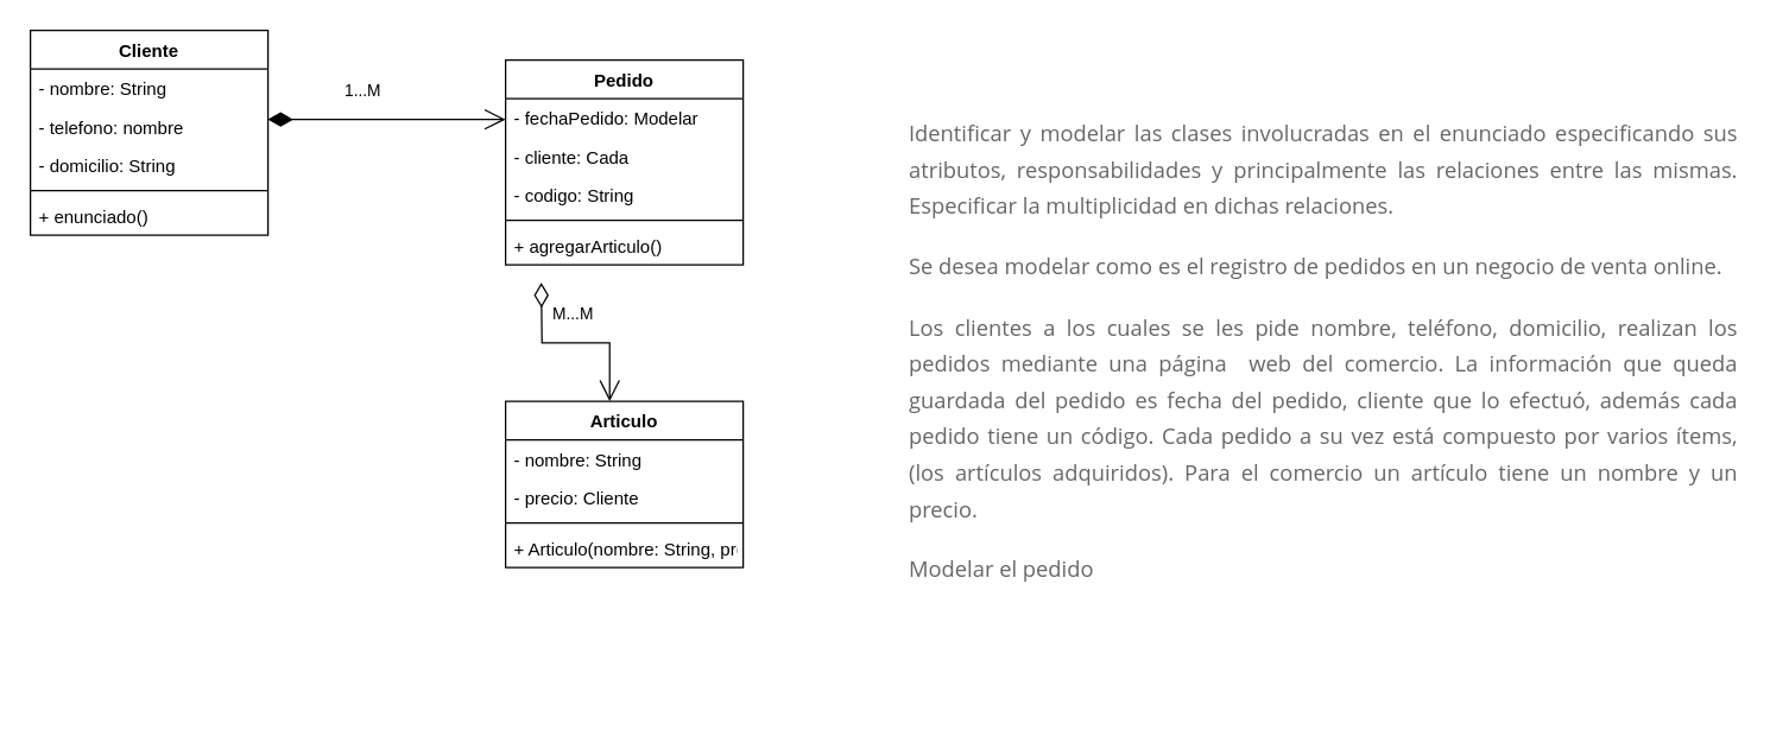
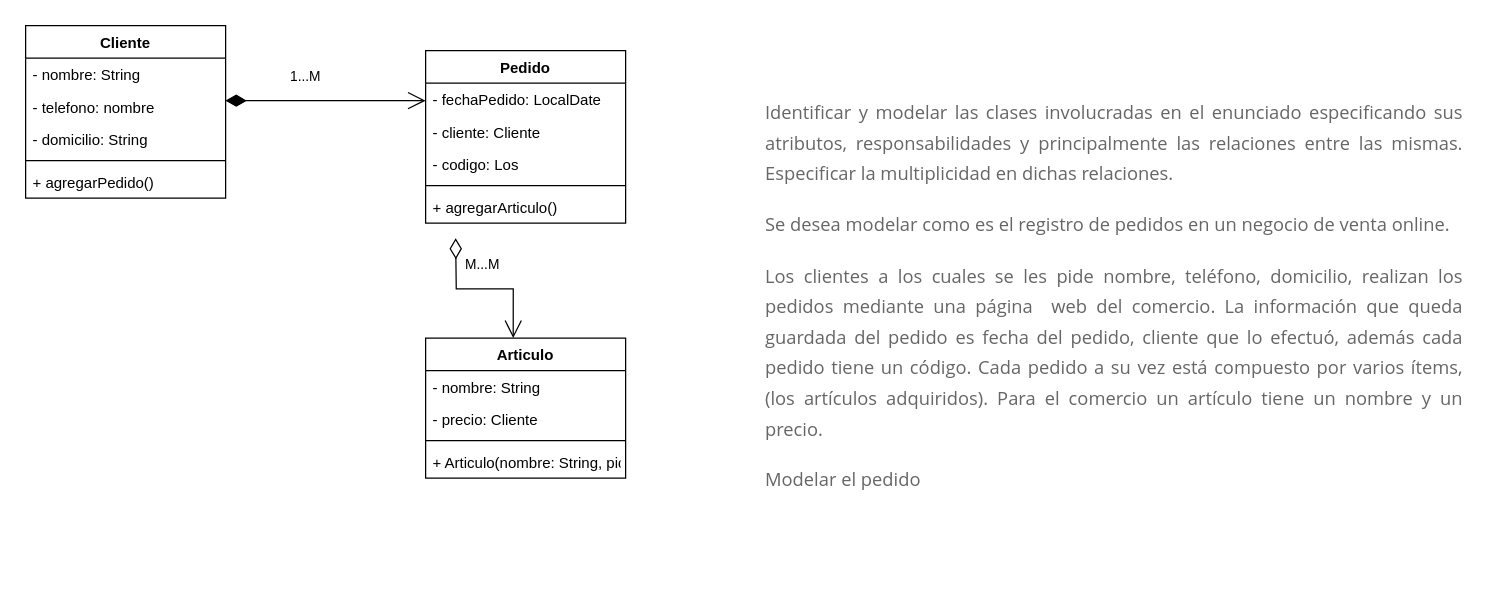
  <mxCell id="0" />
  <mxCell id="1" parent="0" />
  <mxCell id="2" value="Cliente" style="swimlane;fontStyle=1;align=center;verticalAlign=top;childLayout=stackLayout;horizontal=1;startSize=26;horizontalStack=0;resizeParent=1;resizeParentMax=0;resizeLast=0;collapsible=1;marginBottom=0;" vertex="1" parent="1"><mxGeometry x="20" y="20" width="160" height="138" as="geometry" /></mxCell>
  <mxCell id="3" value="- nombre: String" style="text;strokeColor=none;fillColor=none;align=left;verticalAlign=top;spacingLeft=4;spacingRight=4;overflow=hidden;rotatable=0;points=[[0,0.5],[1,0.5]];portConstraint=eastwest;" vertex="1" parent="2"><mxGeometry y="26" width="160" height="26" as="geometry" /></mxCell>
  <mxCell id="4" value="- telefono: nombre" style="text;strokeColor=none;fillColor=none;align=left;verticalAlign=top;spacingLeft=4;spacingRight=4;overflow=hidden;rotatable=0;points=[[0,0.5],[1,0.5]];portConstraint=eastwest;" vertex="1" parent="2"><mxGeometry y="52" width="160" height="26" as="geometry" /></mxCell>
  <mxCell id="5" value="- domicilio: String" style="text;strokeColor=none;fillColor=none;align=left;verticalAlign=top;spacingLeft=4;spacingRight=4;overflow=hidden;rotatable=0;points=[[0,0.5],[1,0.5]];portConstraint=eastwest;" vertex="1" parent="2"><mxGeometry y="78" width="160" height="26" as="geometry" /></mxCell>
  <mxCell id="6" value="" style="line;strokeWidth=1;fillColor=none;align=left;verticalAlign=middle;spacingTop=-1;spacingLeft=3;spacingRight=3;rotatable=0;labelPosition=right;points=[];portConstraint=eastwest;strokeColor=inherit;" vertex="1" parent="2"><mxGeometry y="104" width="160" height="8" as="geometry" /></mxCell>
- <mxCell id="7" value="+ enunciado()" style="text;strokeColor=none;fillColor=none;align=left;verticalAlign=top;spacingLeft=4;spacingRight=4;overflow=hidden;rotatable=0;points=[[0,0.5],[1,0.5]];portConstraint=eastwest;" vertex="1" parent="2"><mxGeometry y="112" width="160" height="26" as="geometry" /></mxCell>
+ <mxCell id="7" value="+ agregarPedido()" style="text;strokeColor=none;fillColor=none;align=left;verticalAlign=top;spacingLeft=4;spacingRight=4;overflow=hidden;rotatable=0;points=[[0,0.5],[1,0.5]];portConstraint=eastwest;" vertex="1" parent="2"><mxGeometry y="112" width="160" height="26" as="geometry" /></mxCell>
  <mxCell id="8" value="Pedido" style="swimlane;fontStyle=1;align=center;verticalAlign=top;childLayout=stackLayout;horizontal=1;startSize=26;horizontalStack=0;resizeParent=1;resizeParentMax=0;resizeLast=0;collapsible=1;marginBottom=0;" vertex="1" parent="1"><mxGeometry x="340" y="40" width="160" height="138" as="geometry" /></mxCell>
- <mxCell id="9" value="- fechaPedido: Modelar" style="text;strokeColor=none;fillColor=none;align=left;verticalAlign=top;spacingLeft=4;spacingRight=4;overflow=hidden;rotatable=0;points=[[0,0.5],[1,0.5]];portConstraint=eastwest;" vertex="1" parent="8"><mxGeometry y="26" width="160" height="26" as="geometry" /></mxCell>
- <mxCell id="10" value="- cliente: Cada" style="text;strokeColor=none;fillColor=none;align=left;verticalAlign=top;spacingLeft=4;spacingRight=4;overflow=hidden;rotatable=0;points=[[0,0.5],[1,0.5]];portConstraint=eastwest;" vertex="1" parent="8"><mxGeometry y="52" width="160" height="26" as="geometry" /></mxCell>
- <mxCell id="11" value="- codigo: String" style="text;strokeColor=none;fillColor=none;align=left;verticalAlign=top;spacingLeft=4;spacingRight=4;overflow=hidden;rotatable=0;points=[[0,0.5],[1,0.5]];portConstraint=eastwest;" vertex="1" parent="8"><mxGeometry y="78" width="160" height="26" as="geometry" /></mxCell>
+ <mxCell id="9" value="- fechaPedido: LocalDate" style="text;strokeColor=none;fillColor=none;align=left;verticalAlign=top;spacingLeft=4;spacingRight=4;overflow=hidden;rotatable=0;points=[[0,0.5],[1,0.5]];portConstraint=eastwest;" vertex="1" parent="8"><mxGeometry y="26" width="160" height="26" as="geometry" /></mxCell>
+ <mxCell id="10" value="- cliente: Cliente" style="text;strokeColor=none;fillColor=none;align=left;verticalAlign=top;spacingLeft=4;spacingRight=4;overflow=hidden;rotatable=0;points=[[0,0.5],[1,0.5]];portConstraint=eastwest;" vertex="1" parent="8"><mxGeometry y="52" width="160" height="26" as="geometry" /></mxCell>
+ <mxCell id="11" value="- codigo: Los" style="text;strokeColor=none;fillColor=none;align=left;verticalAlign=top;spacingLeft=4;spacingRight=4;overflow=hidden;rotatable=0;points=[[0,0.5],[1,0.5]];portConstraint=eastwest;" vertex="1" parent="8"><mxGeometry y="78" width="160" height="26" as="geometry" /></mxCell>
  <mxCell id="12" value="" style="line;strokeWidth=1;fillColor=none;align=left;verticalAlign=middle;spacingTop=-1;spacingLeft=3;spacingRight=3;rotatable=0;labelPosition=right;points=[];portConstraint=eastwest;strokeColor=inherit;" vertex="1" parent="8"><mxGeometry y="104" width="160" height="8" as="geometry" /></mxCell>
  <mxCell id="13" value="+ agregarArticulo()" style="text;strokeColor=none;fillColor=none;align=left;verticalAlign=top;spacingLeft=4;spacingRight=4;overflow=hidden;rotatable=0;points=[[0,0.5],[1,0.5]];portConstraint=eastwest;" vertex="1" parent="8"><mxGeometry y="112" width="160" height="26" as="geometry" /></mxCell>
  <mxCell id="14" value="&lt;b id=&quot;docs-internal-guid-7e43bdb9-7fff-ba00-8544-23968237e3ab&quot; style=&quot;font-weight:normal;&quot;&gt;&lt;p style=&quot;line-height:1.68;text-align: justify;margin-top:0pt;margin-bottom:12pt;&quot; dir=&quot;ltr&quot;&gt;&lt;span style=&quot;font-size: 11pt; font-family: &amp;quot;Open Sans&amp;quot;, sans-serif; color: rgb(102, 102, 102); background-color: transparent; font-weight: 400; font-style: normal; font-variant: normal; text-decoration: none; vertical-align: baseline;&quot;&gt;Identificar y modelar las clases involucradas en el enunciado especificando sus atributos, responsabilidades y principalmente las relaciones entre las mismas. Especificar la multiplicidad en dichas relaciones.&amp;nbsp;&lt;/span&gt;&lt;/p&gt;&lt;p style=&quot;line-height:1.68;text-align: justify;margin-top:12pt;margin-bottom:12pt;&quot; dir=&quot;ltr&quot;&gt;&lt;span style=&quot;font-size: 11pt; font-family: &amp;quot;Open Sans&amp;quot;, sans-serif; color: rgb(102, 102, 102); background-color: transparent; font-weight: 400; font-style: normal; font-variant: normal; text-decoration: none; vertical-align: baseline;&quot;&gt;Se desea modelar como es el registro de pedidos en un negocio de venta online.&lt;/span&gt;&lt;/p&gt;&lt;p style=&quot;line-height:1.68;text-align: justify;margin-top:12pt;margin-bottom:12pt;&quot; dir=&quot;ltr&quot;&gt;&lt;span style=&quot;font-size: 11pt; font-family: &amp;quot;Open Sans&amp;quot;, sans-serif; color: rgb(102, 102, 102); background-color: transparent; font-weight: 400; font-style: normal; font-variant: normal; text-decoration: none; vertical-align: baseline;&quot;&gt;Los clientes a los cuales se les pide nombre, teléfono, domicilio, realizan los pedidos mediante una página&amp;nbsp; web del comercio. La información que queda guardada del pedido es fecha del pedido, cliente que lo efectuó, además cada pedido tiene un código. Cada pedido a su vez está compuesto por varios ítems, (los artículos adquiridos). Para el comercio un artículo tiene un nombre y un precio.&lt;/span&gt;&lt;/p&gt;&lt;p style=&quot;line-height:1.68;text-align: justify;margin-top:12pt;margin-bottom:12pt;&quot; dir=&quot;ltr&quot;&gt;&lt;span style=&quot;font-size: 11pt; font-family: &amp;quot;Open Sans&amp;quot;, sans-serif; color: rgb(102, 102, 102); background-color: transparent; font-weight: 400; font-style: normal; font-variant: normal; text-decoration: none; vertical-align: baseline;&quot;&gt;Modelar el pedido&amp;nbsp;&amp;nbsp;&lt;/span&gt;&lt;/p&gt;&lt;/b&gt;&lt;br class=&quot;Apple-interchange-newline&quot;&gt;" style="text;whiteSpace=wrap;html=1;" vertex="1" parent="1"><mxGeometry x="610" y="70" width="560" height="400" as="geometry" /></mxCell>
  <mxCell id="15" value="Articulo" style="swimlane;fontStyle=1;align=center;verticalAlign=top;childLayout=stackLayout;horizontal=1;startSize=26;horizontalStack=0;resizeParent=1;resizeParentMax=0;resizeLast=0;collapsible=1;marginBottom=0;" vertex="1" parent="1"><mxGeometry x="340" y="270" width="160" height="112" as="geometry" /></mxCell>
  <mxCell id="16" value="- nombre: String&#10;" style="text;strokeColor=none;fillColor=none;align=left;verticalAlign=top;spacingLeft=4;spacingRight=4;overflow=hidden;rotatable=0;points=[[0,0.5],[1,0.5]];portConstraint=eastwest;" vertex="1" parent="15"><mxGeometry y="26" width="160" height="26" as="geometry" /></mxCell>
  <mxCell id="17" value="- precio: Cliente" style="text;strokeColor=none;fillColor=none;align=left;verticalAlign=top;spacingLeft=4;spacingRight=4;overflow=hidden;rotatable=0;points=[[0,0.5],[1,0.5]];portConstraint=eastwest;" vertex="1" parent="15"><mxGeometry y="52" width="160" height="26" as="geometry" /></mxCell>
  <mxCell id="18" value="" style="line;strokeWidth=1;fillColor=none;align=left;verticalAlign=middle;spacingTop=-1;spacingLeft=3;spacingRight=3;rotatable=0;labelPosition=right;points=[];portConstraint=eastwest;strokeColor=inherit;" vertex="1" parent="15"><mxGeometry y="78" width="160" height="8" as="geometry" /></mxCell>
- <mxCell id="19" value="+ Articulo(nombre: String, precio: String)" style="text;strokeColor=none;fillColor=none;align=left;verticalAlign=top;spacingLeft=4;spacingRight=4;overflow=hidden;rotatable=0;points=[[0,0.5],[1,0.5]];portConstraint=eastwest;" vertex="1" parent="15"><mxGeometry y="86" width="160" height="26" as="geometry" /></mxCell>
+ <mxCell id="19" value="+ Articulo(nombre: String, pide: String)" style="text;strokeColor=none;fillColor=none;align=left;verticalAlign=top;spacingLeft=4;spacingRight=4;overflow=hidden;rotatable=0;points=[[0,0.5],[1,0.5]];portConstraint=eastwest;" vertex="1" parent="15"><mxGeometry y="86" width="160" height="26" as="geometry" /></mxCell>
  <mxCell id="20" value="1...M" style="endArrow=open;html=1;endSize=12;startArrow=diamondThin;startSize=14;startFill=1;edgeStyle=orthogonalEdgeStyle;align=left;verticalAlign=bottom;rounded=0;" edge="1" parent="1"><mxGeometry x="-0.375" y="10" relative="1" as="geometry"><mxPoint x="180" y="80" as="sourcePoint" /><mxPoint x="340" y="80" as="targetPoint" /><mxPoint as="offset" /></mxGeometry></mxCell>
  <mxCell id="21" value="M...M" style="endArrow=open;html=1;endSize=12;startArrow=diamondThin;startSize=14;startFill=0;edgeStyle=orthogonalEdgeStyle;align=left;verticalAlign=bottom;rounded=0;entryX=0.438;entryY=0;entryDx=0;entryDy=0;entryPerimeter=0;" edge="1" parent="1" target="15"><mxGeometry x="-0.524" y="6" relative="1" as="geometry"><mxPoint x="364" y="190" as="sourcePoint" /><mxPoint x="524" y="190" as="targetPoint" /><mxPoint as="offset" /></mxGeometry></mxCell>
